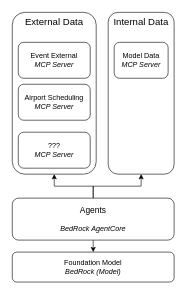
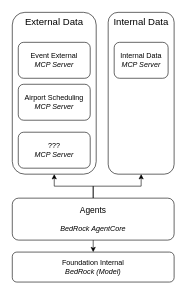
  <mxCell id="0" />
  <mxCell id="1" parent="0" />
  <mxCell id="2" value="Internal Data" style="rounded=1;whiteSpace=wrap;html=1;verticalAlign=top;fillColor=none;fontSize=16;" vertex="1" parent="1"><mxGeometry x="180" y="20" width="110" height="270" as="geometry" /></mxCell>
  <mxCell id="3" value="External Data" style="rounded=1;whiteSpace=wrap;html=1;verticalAlign=top;fillColor=none;fontSize=16;" vertex="1" parent="1"><mxGeometry x="20" y="20" width="140" height="270" as="geometry" /></mxCell>
  <mxCell id="4" style="edgeStyle=orthogonalEdgeStyle;rounded=0;orthogonalLoop=1;jettySize=auto;html=1;exitX=0.5;exitY=0;exitDx=0;exitDy=0;entryX=0.5;entryY=1;entryDx=0;entryDy=0;" edge="1" parent="1" source="7" target="3"><mxGeometry relative="1" as="geometry" /></mxCell>
  <mxCell id="5" style="edgeStyle=orthogonalEdgeStyle;rounded=0;orthogonalLoop=1;jettySize=auto;html=1;exitX=0.5;exitY=0;exitDx=0;exitDy=0;entryX=0.5;entryY=1;entryDx=0;entryDy=0;" edge="1" parent="1" source="7" target="2"><mxGeometry relative="1" as="geometry" /></mxCell>
  <mxCell id="6" style="edgeStyle=orthogonalEdgeStyle;rounded=0;orthogonalLoop=1;jettySize=auto;html=1;exitX=0.5;exitY=1;exitDx=0;exitDy=0;entryX=0.5;entryY=0;entryDx=0;entryDy=0;" edge="1" parent="1" source="7" target="8"><mxGeometry relative="1" as="geometry" /></mxCell>
  <mxCell id="7" value="&lt;font style=&quot;font-size: 14px;&quot;&gt;Agents&lt;/font&gt;&lt;br&gt;&lt;br&gt;&lt;i&gt;BedRock AgentCore&lt;/i&gt;" style="rounded=1;whiteSpace=wrap;html=1;" vertex="1" parent="1"><mxGeometry x="20" y="330" width="270" height="70" as="geometry" /></mxCell>
- <mxCell id="8" value="Foundation Model&lt;br&gt;&lt;i&gt;BedRock (Model)&lt;/i&gt;" style="rounded=1;whiteSpace=wrap;html=1;" vertex="1" parent="1"><mxGeometry x="20" y="420" width="270" height="50" as="geometry" /></mxCell>
+ <mxCell id="8" value="Foundation Internal&lt;br&gt;&lt;i&gt;BedRock (Model)&lt;/i&gt;" style="rounded=1;whiteSpace=wrap;html=1;" vertex="1" parent="1"><mxGeometry x="20" y="420" width="270" height="50" as="geometry" /></mxCell>
  <mxCell id="9" value="Event External&lt;br&gt;&lt;i&gt;MCP Server&lt;/i&gt;" style="rounded=1;whiteSpace=wrap;html=1;" vertex="1" parent="1"><mxGeometry x="30" y="70" width="120" height="60" as="geometry" /></mxCell>
  <mxCell id="10" value="Airport Scheduling&lt;br&gt;&lt;i&gt;MCP Server&lt;/i&gt;" style="rounded=1;whiteSpace=wrap;html=1;" vertex="1" parent="1"><mxGeometry x="30" y="140" width="120" height="60" as="geometry" /></mxCell>
- <mxCell id="11" value="Model Data&lt;br&gt;&lt;i&gt;MCP Server&lt;/i&gt;" style="rounded=1;whiteSpace=wrap;html=1;" vertex="1" parent="1"><mxGeometry x="190" y="70" width="90" height="60" as="geometry" /></mxCell>
+ <mxCell id="11" value="Internal Data&lt;br&gt;&lt;i&gt;MCP Server&lt;/i&gt;" style="rounded=1;whiteSpace=wrap;html=1;" vertex="1" parent="1"><mxGeometry x="190" y="70" width="90" height="60" as="geometry" /></mxCell>
  <mxCell id="12" value="???&lt;br&gt;&lt;i&gt;MCP Server&lt;/i&gt;" style="rounded=1;whiteSpace=wrap;html=1;" vertex="1" parent="1"><mxGeometry x="30" y="220" width="120" height="60" as="geometry" /></mxCell>
